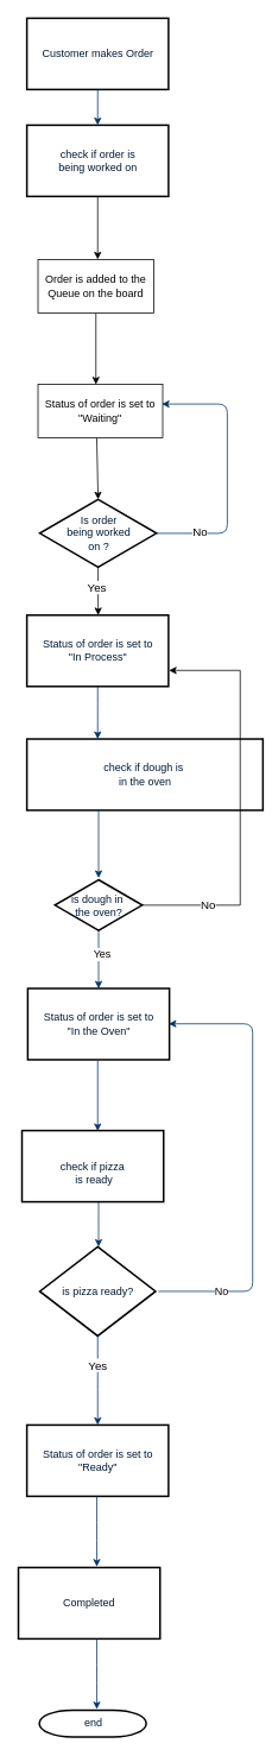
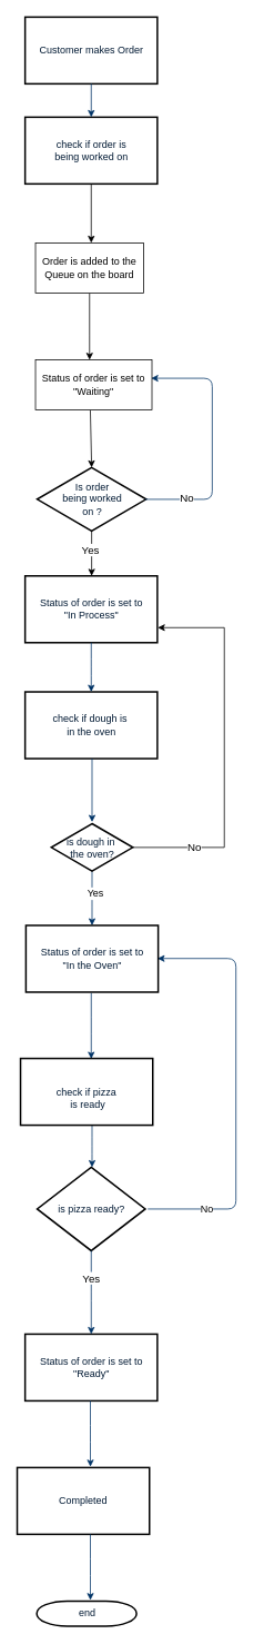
  <mxCell id="0" />
  <mxCell id="1" parent="0" />
  <mxCell id="2" value="Customer makes Order" style="rounded=0;whiteSpace=wrap;html=1;fontFamily=Helvetica;fontSize=12;fontColor=#001933;align=center;strokeColor=#000000;strokeWidth=2;fillColor=#FFFFFF;" parent="1" vertex="1"><mxGeometry x="29.5" y="20" width="159" height="80" as="geometry" /></mxCell>
  <mxCell id="3" value="Status of order is set to&lt;br&gt;&quot;In Process&quot;" style="rounded=0;whiteSpace=wrap;html=1;fontFamily=Helvetica;fontSize=12;fontColor=#001933;align=center;strokeColor=#000000;strokeWidth=2;fillColor=#FFFFFF;" parent="1" vertex="1"><mxGeometry x="29.5" y="690" width="159" height="80" as="geometry" /></mxCell>
  <mxCell id="4" value="check if order is &lt;br&gt;being worked on" style="rounded=0;whiteSpace=wrap;html=1;fontFamily=Helvetica;fontSize=12;fontColor=#001933;align=center;strokeColor=#000000;strokeWidth=2;fillColor=#FFFFFF;" parent="1" vertex="1"><mxGeometry x="29.5" y="140" width="159" height="80" as="geometry" /></mxCell>
  <mxCell id="5" style="edgeStyle=orthogonalEdgeStyle;rounded=0;orthogonalLoop=1;jettySize=auto;html=1;" edge="1" parent="1" source="7"><mxGeometry relative="1" as="geometry"><mxPoint x="109.5" y="690" as="targetPoint" /></mxGeometry></mxCell>
  <mxCell id="6" value="&lt;font style=&quot;font-size: 13px&quot;&gt;Yes&lt;/font&gt;" style="text;html=1;resizable=0;points=[];align=center;verticalAlign=middle;labelBackgroundColor=#ffffff;" vertex="1" connectable="0" parent="5"><mxGeometry x="-0.211" y="-2" relative="1" as="geometry"><mxPoint as="offset" /></mxGeometry></mxCell>
  <mxCell id="7" value="Is order &lt;br&gt;being worked &lt;br&gt;on ?" style="shape=mxgraph.flowchart.decision;fillColor=#FFFFFF;strokeColor=#000000;strokeWidth=2;gradientColor=none;gradientDirection=north;fontColor=#001933;fontStyle=0;html=1;" parent="1" vertex="1"><mxGeometry x="44" y="560" width="131" height="76" as="geometry" /></mxCell>
  <mxCell id="8" style="fontColor=#001933;fontStyle=1;strokeColor=#003366;strokeWidth=1;html=1;" parent="1" source="2" target="4" edge="1"><mxGeometry relative="1" as="geometry" /></mxCell>
  <mxCell id="9" value="" style="edgeStyle=elbowEdgeStyle;elbow=horizontal;exitX=1;exitY=0.5;exitPerimeter=0;fontColor=#001933;fontStyle=1;strokeColor=#003366;strokeWidth=1;html=1;entryX=0.993;entryY=0.367;entryDx=0;entryDy=0;entryPerimeter=0;" parent="1" target="35" edge="1"><mxGeometry x="495.5" y="318" width="100" height="100" as="geometry"><mxPoint x="173.5" y="598.167" as="sourcePoint" /><mxPoint x="187" y="454" as="targetPoint" /><Array as="points"><mxPoint x="254.5" y="533" /></Array></mxGeometry></mxCell>
  <mxCell id="10" value="&lt;font style=&quot;font-size: 13px&quot;&gt;No&lt;/font&gt;" style="text;html=1;resizable=0;points=[];align=center;verticalAlign=middle;labelBackgroundColor=#ffffff;" vertex="1" connectable="0" parent="9"><mxGeometry relative="1" as="geometry"><mxPoint x="-31" y="67" as="offset" /></mxGeometry></mxCell>
- <mxCell id="11" value="check if dough is&amp;nbsp;&lt;br&gt;in the oven" style="rounded=0;whiteSpace=wrap;html=1;fontFamily=Helvetica;fontSize=12;fontColor=#001933;align=center;strokeColor=#000000;strokeWidth=2;fillColor=#FFFFFF;" parent="1" vertex="1"><mxGeometry x="29.5" y="829" width="265" height="80" as="geometry" /></mxCell>
+ <mxCell id="11" value="check if dough is&amp;nbsp;&lt;br&gt;in the oven" style="rounded=0;whiteSpace=wrap;html=1;fontFamily=Helvetica;fontSize=12;fontColor=#001933;align=center;strokeColor=#000000;strokeWidth=2;fillColor=#FFFFFF;" parent="1" vertex="1"><mxGeometry x="29.5" y="829" width="159" height="80" as="geometry" /></mxCell>
  <mxCell id="12" value="" style="edgeStyle=elbowEdgeStyle;elbow=horizontal;fontColor=#001933;fontStyle=1;strokeColor=#003366;strokeWidth=1;html=1;" parent="1" source="3" target="11" edge="1"><mxGeometry x="99" y="299" width="100" height="100" as="geometry"><mxPoint x="-211" y="289" as="sourcePoint" /><mxPoint x="-111" y="189" as="targetPoint" /></mxGeometry></mxCell>
  <mxCell id="13" value="" style="edgeStyle=elbowEdgeStyle;elbow=horizontal;entryX=0.5;entryY=0.195;entryPerimeter=0;fontColor=#001933;fontStyle=1;strokeColor=#003366;strokeWidth=1;html=1;" parent="1" source="11" edge="1"><mxGeometry x="99" y="299" width="100" height="100" as="geometry"><mxPoint x="-211" y="289" as="sourcePoint" /><mxPoint x="110" y="985" as="targetPoint" /></mxGeometry></mxCell>
  <mxCell id="14" value="" style="edgeStyle=elbowEdgeStyle;elbow=horizontal;exitX=0.5;exitY=1;exitPerimeter=0;fontColor=#001933;fontStyle=1;strokeColor=#003366;strokeWidth=1;html=1;exitDx=0;exitDy=0;" parent="1" source="28" edge="1"><mxGeometry x="99" y="299" width="100" height="100" as="geometry"><mxPoint x="110" y="1049" as="sourcePoint" /><mxPoint x="110" y="1109" as="targetPoint" /></mxGeometry></mxCell>
  <mxCell id="15" value="Yes" style="text;html=1;resizable=0;points=[];align=center;verticalAlign=middle;labelBackgroundColor=#ffffff;" vertex="1" connectable="0" parent="14"><mxGeometry relative="1" as="geometry"><mxPoint x="3" y="-7" as="offset" /></mxGeometry></mxCell>
  <mxCell id="16" value="" style="edgeStyle=elbowEdgeStyle;elbow=horizontal;exitX=0.5;exitY=0.9;exitPerimeter=0;fontColor=#001933;fontStyle=1;strokeColor=#003366;strokeWidth=1;html=1;" parent="1" edge="1"><mxGeometry x="99" y="299" width="100" height="100" as="geometry"><mxPoint x="109" y="1190" as="sourcePoint" /><mxPoint x="109" y="1269" as="targetPoint" /></mxGeometry></mxCell>
  <mxCell id="17" value="is pizza ready?" style="shape=mxgraph.flowchart.decision;fillColor=#FFFFFF;strokeColor=#000000;strokeWidth=2;gradientColor=none;gradientDirection=north;fontColor=#001933;fontStyle=0;html=1;" parent="1" vertex="1"><mxGeometry x="44" y="1399" width="130" height="100" as="geometry" /></mxCell>
  <mxCell id="18" value="" style="edgeStyle=elbowEdgeStyle;elbow=horizontal;exitX=0.5;exitY=1;exitPerimeter=0;fontColor=#001933;fontStyle=1;strokeColor=#003366;strokeWidth=1;html=1;" parent="1" target="17" edge="1"><mxGeometry x="99" y="299" width="100" height="100" as="geometry"><mxPoint x="110" y="1348" as="sourcePoint" /><mxPoint x="-111" y="189" as="targetPoint" /></mxGeometry></mxCell>
  <mxCell id="19" value="" style="edgeStyle=elbowEdgeStyle;elbow=horizontal;fontColor=#001933;fontStyle=1;strokeColor=#003366;strokeWidth=1;html=1;entryX=0.905;entryY=0.5;entryDx=0;entryDy=0;entryPerimeter=0;" parent="1" edge="1"><mxGeometry x="113" y="299" width="100" height="100" as="geometry"><mxPoint x="177" y="1449" as="sourcePoint" /><mxPoint x="188.667" y="1148.667" as="targetPoint" /><Array as="points"><mxPoint x="283" y="1299" /></Array></mxGeometry></mxCell>
  <mxCell id="20" value="No" style="text;html=1;resizable=0;points=[];align=center;verticalAlign=middle;labelBackgroundColor=#ffffff;" vertex="1" connectable="0" parent="19"><mxGeometry relative="1" as="geometry"><mxPoint x="-36" y="144" as="offset" /></mxGeometry></mxCell>
  <mxCell id="21" value="Status of order is set to &quot;Ready&quot;" style="rounded=0;whiteSpace=wrap;html=1;fontFamily=Helvetica;fontSize=12;fontColor=#001933;align=center;strokeColor=#000000;strokeWidth=2;fillColor=#FFFFFF;" parent="1" vertex="1"><mxGeometry x="29.5" y="1599" width="159" height="80" as="geometry" /></mxCell>
  <mxCell id="22" value="" style="edgeStyle=elbowEdgeStyle;elbow=vertical;exitX=0.5;exitY=1;exitPerimeter=0;fontColor=#001933;fontStyle=1;strokeColor=#003366;strokeWidth=1;html=1;" parent="1" source="17" edge="1"><mxGeometry x="99" y="299" width="100" height="100" as="geometry"><mxPoint x="-211" y="289" as="sourcePoint" /><mxPoint x="109" y="1599" as="targetPoint" /></mxGeometry></mxCell>
  <mxCell id="23" value="&lt;font style=&quot;font-size: 13px&quot;&gt;Yes&lt;/font&gt;" style="text;html=1;resizable=0;points=[];align=center;verticalAlign=middle;labelBackgroundColor=#ffffff;" vertex="1" connectable="0" parent="22"><mxGeometry relative="1" as="geometry"><mxPoint x="-1" y="-18" as="offset" /></mxGeometry></mxCell>
  <mxCell id="24" value="Completed" style="rounded=0;whiteSpace=wrap;html=1;fontFamily=Helvetica;fontSize=12;fontColor=#001933;align=center;strokeColor=#000000;strokeWidth=2;fillColor=#FFFFFF;" parent="1" vertex="1"><mxGeometry x="20" y="1759" width="159" height="80" as="geometry" /></mxCell>
  <mxCell id="25" value="end" style="shape=mxgraph.flowchart.terminator;fillColor=#FFFFFF;strokeColor=#000000;strokeWidth=2;gradientColor=none;gradientDirection=north;fontColor=#001933;fontStyle=0;html=1;" parent="1" vertex="1"><mxGeometry x="43.5" y="1919" width="120" height="30" as="geometry" /></mxCell>
  <mxCell id="26" value="" style="edgeStyle=orthogonalEdgeStyle;rounded=0;orthogonalLoop=1;jettySize=auto;html=1;" parent="1" source="28" edge="1"><mxGeometry relative="1" as="geometry"><mxPoint x="189" y="752" as="targetPoint" /><Array as="points"><mxPoint x="269" y="1016" /><mxPoint x="269" y="752" /></Array></mxGeometry></mxCell>
  <mxCell id="27" value="&lt;font style=&quot;font-size: 13px&quot;&gt;No&lt;/font&gt;" style="text;html=1;resizable=0;points=[];align=center;verticalAlign=middle;labelBackgroundColor=#ffffff;" vertex="1" connectable="0" parent="26"><mxGeometry x="-0.68" y="1" relative="1" as="geometry"><mxPoint as="offset" /></mxGeometry></mxCell>
  <mxCell id="28" value="is dough in&amp;nbsp;&lt;br&gt;the oven?" style="shape=mxgraph.flowchart.decision;fillColor=#FFFFFF;strokeColor=#000000;strokeWidth=2;gradientColor=none;gradientDirection=north;fontColor=#001933;fontStyle=0;html=1;" parent="1" vertex="1"><mxGeometry x="61" y="987" width="98" height="57" as="geometry" /></mxCell>
  <mxCell id="29" value="Status of order is set to&lt;br&gt;&quot;In the Oven&quot;" style="rounded=0;whiteSpace=wrap;html=1;fontFamily=Helvetica;fontSize=12;fontColor=#001933;align=center;strokeColor=#000000;strokeWidth=2;fillColor=#FFFFFF;" parent="1" vertex="1"><mxGeometry x="30.5" y="1109" width="159" height="80" as="geometry" /></mxCell>
  <mxCell id="30" value="&lt;br&gt;check if pizza&lt;br&gt;&amp;nbsp;is ready" style="rounded=0;whiteSpace=wrap;html=1;fontFamily=Helvetica;fontSize=12;fontColor=#001933;align=center;strokeColor=#000000;strokeWidth=2;fillColor=#FFFFFF;" parent="1" vertex="1"><mxGeometry x="24" y="1268.5" width="159" height="80" as="geometry" /></mxCell>
  <mxCell id="31" value="" style="edgeStyle=elbowEdgeStyle;elbow=horizontal;exitX=0.5;exitY=0.9;exitPerimeter=0;fontColor=#001933;fontStyle=1;strokeColor=#003366;strokeWidth=1;html=1;" parent="1" edge="1"><mxGeometry x="98" y="788" width="100" height="100" as="geometry"><mxPoint x="108" y="1679" as="sourcePoint" /><mxPoint x="108" y="1758" as="targetPoint" /><Array as="points" /></mxGeometry></mxCell>
  <mxCell id="32" value="" style="edgeStyle=elbowEdgeStyle;elbow=horizontal;exitX=0.5;exitY=0.9;exitPerimeter=0;fontColor=#001933;fontStyle=1;strokeColor=#003366;strokeWidth=1;html=1;" parent="1" edge="1"><mxGeometry x="98" y="948" width="100" height="100" as="geometry"><mxPoint x="108" y="1839" as="sourcePoint" /><mxPoint x="108" y="1918" as="targetPoint" /><Array as="points" /></mxGeometry></mxCell>
  <mxCell id="33" value="" style="edgeStyle=orthogonalEdgeStyle;rounded=0;orthogonalLoop=1;jettySize=auto;html=1;" edge="1" parent="1" source="34" target="35"><mxGeometry relative="1" as="geometry"><Array as="points"><mxPoint x="107" y="401" /><mxPoint x="107" y="401" /></Array></mxGeometry></mxCell>
  <mxCell id="34" value="Order is added to the Queue on the board" style="rounded=0;whiteSpace=wrap;html=1;" vertex="1" parent="1"><mxGeometry x="42" y="291" width="130" height="60" as="geometry" /></mxCell>
  <mxCell id="35" value="Status of order is set to &quot;Waiting&quot;" style="rounded=0;whiteSpace=wrap;html=1;" vertex="1" parent="1"><mxGeometry x="42" y="431" width="140" height="60" as="geometry" /></mxCell>
  <mxCell id="36" value="" style="endArrow=classic;html=1;" edge="1" parent="1" source="4"><mxGeometry width="50" height="50" relative="1" as="geometry"><mxPoint x="109" y="270" as="sourcePoint" /><mxPoint x="109" y="290.711" as="targetPoint" /></mxGeometry></mxCell>
  <mxCell id="37" value="" style="endArrow=classic;html=1;exitX=0.471;exitY=1.008;exitDx=0;exitDy=0;exitPerimeter=0;entryX=0.5;entryY=0;entryDx=0;entryDy=0;entryPerimeter=0;" edge="1" parent="1" target="7"><mxGeometry width="50" height="50" relative="1" as="geometry"><mxPoint x="107.94" y="491.48" as="sourcePoint" /><mxPoint x="108" y="550" as="targetPoint" /></mxGeometry></mxCell>
